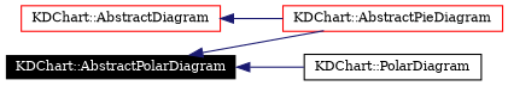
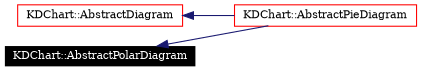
  digraph {
    fontname="DejaVu Serif"
    rankdir=LR
    node [color=red fontname="DejaVu Serif" fontsize=10 shape=record]
    edge [color=midnightblue dir=back fontname="DejaVu Serif" fontsize=10 labelfontname=Helvetica labelfontsize=10 style=solid]
    n1 [color=white fillcolor=black fontcolor=white height=0.2 label="KDChart::AbstractPolarDiagram" style=filled width=0.4]
    n2 [height=0.2 label="KDChart::AbstractPieDiagram" width=0.4]
-   n3 [color=black height=0.2 label="KDChart::PolarDiagram" width=0.4]
    n4 [height=0.2 label="KDChart::AbstractDiagram" width=0.4]
    n1 -> n2
-   n1 -> n3
    n4 -> n2
  }
